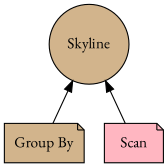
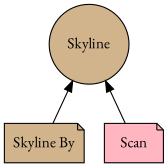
  digraph {
    fontname="EB Garamond"
    fontsize=10
    node [fillcolor=tan fontname="EB Garamond" shape=note style=filled]
    edge [dir=back fontname="EB Garamond"]
    n1 [label=Skyline shape=circle]
-   n2 [label="Group By"]
+   n2 [label="Skyline By"]
    n3 [fillcolor=lightpink label=Scan]
    n1 -> n2
    n1 -> n3
  }
